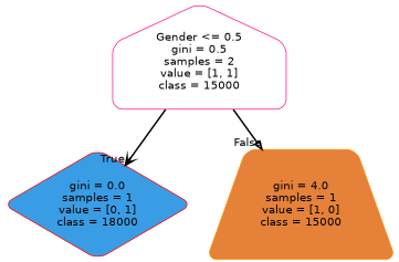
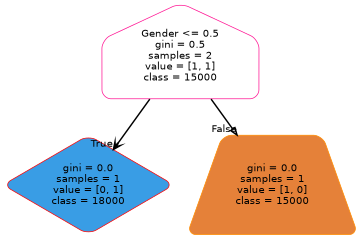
  digraph {
    node [fontname=helvetica style="filled, rounded"]
    edge [fontname=helvetica labeldistance=2.5 style=bold]
    n1 [color=deeppink fillcolor="#ffffff" label="Gender <= 0.5\ngini = 0.5\nsamples = 2\nvalue = [1, 1]\nclass = 15000" shape=house]
    n2 [color=red fillcolor="#399de5" label="gini = 0.0\nsamples = 1\nvalue = [0, 1]\nclass = 18000" shape=diamond]
-   n3 [color=darkorange fillcolor="#e58139" label="gini = 4.0\nsamples = 1\nvalue = [1, 0]\nclass = 15000" shape=trapezium]
+   n3 [color=darkorange fillcolor="#e58139" label="gini = 0.0\nsamples = 1\nvalue = [1, 0]\nclass = 15000" shape=trapezium]
    n1 -> n2 [headlabel=True labelangle=45 arrowhead=vee]
    n1 -> n3 [headlabel=False labelangle=-45 arrowhead=onormal]
  }
